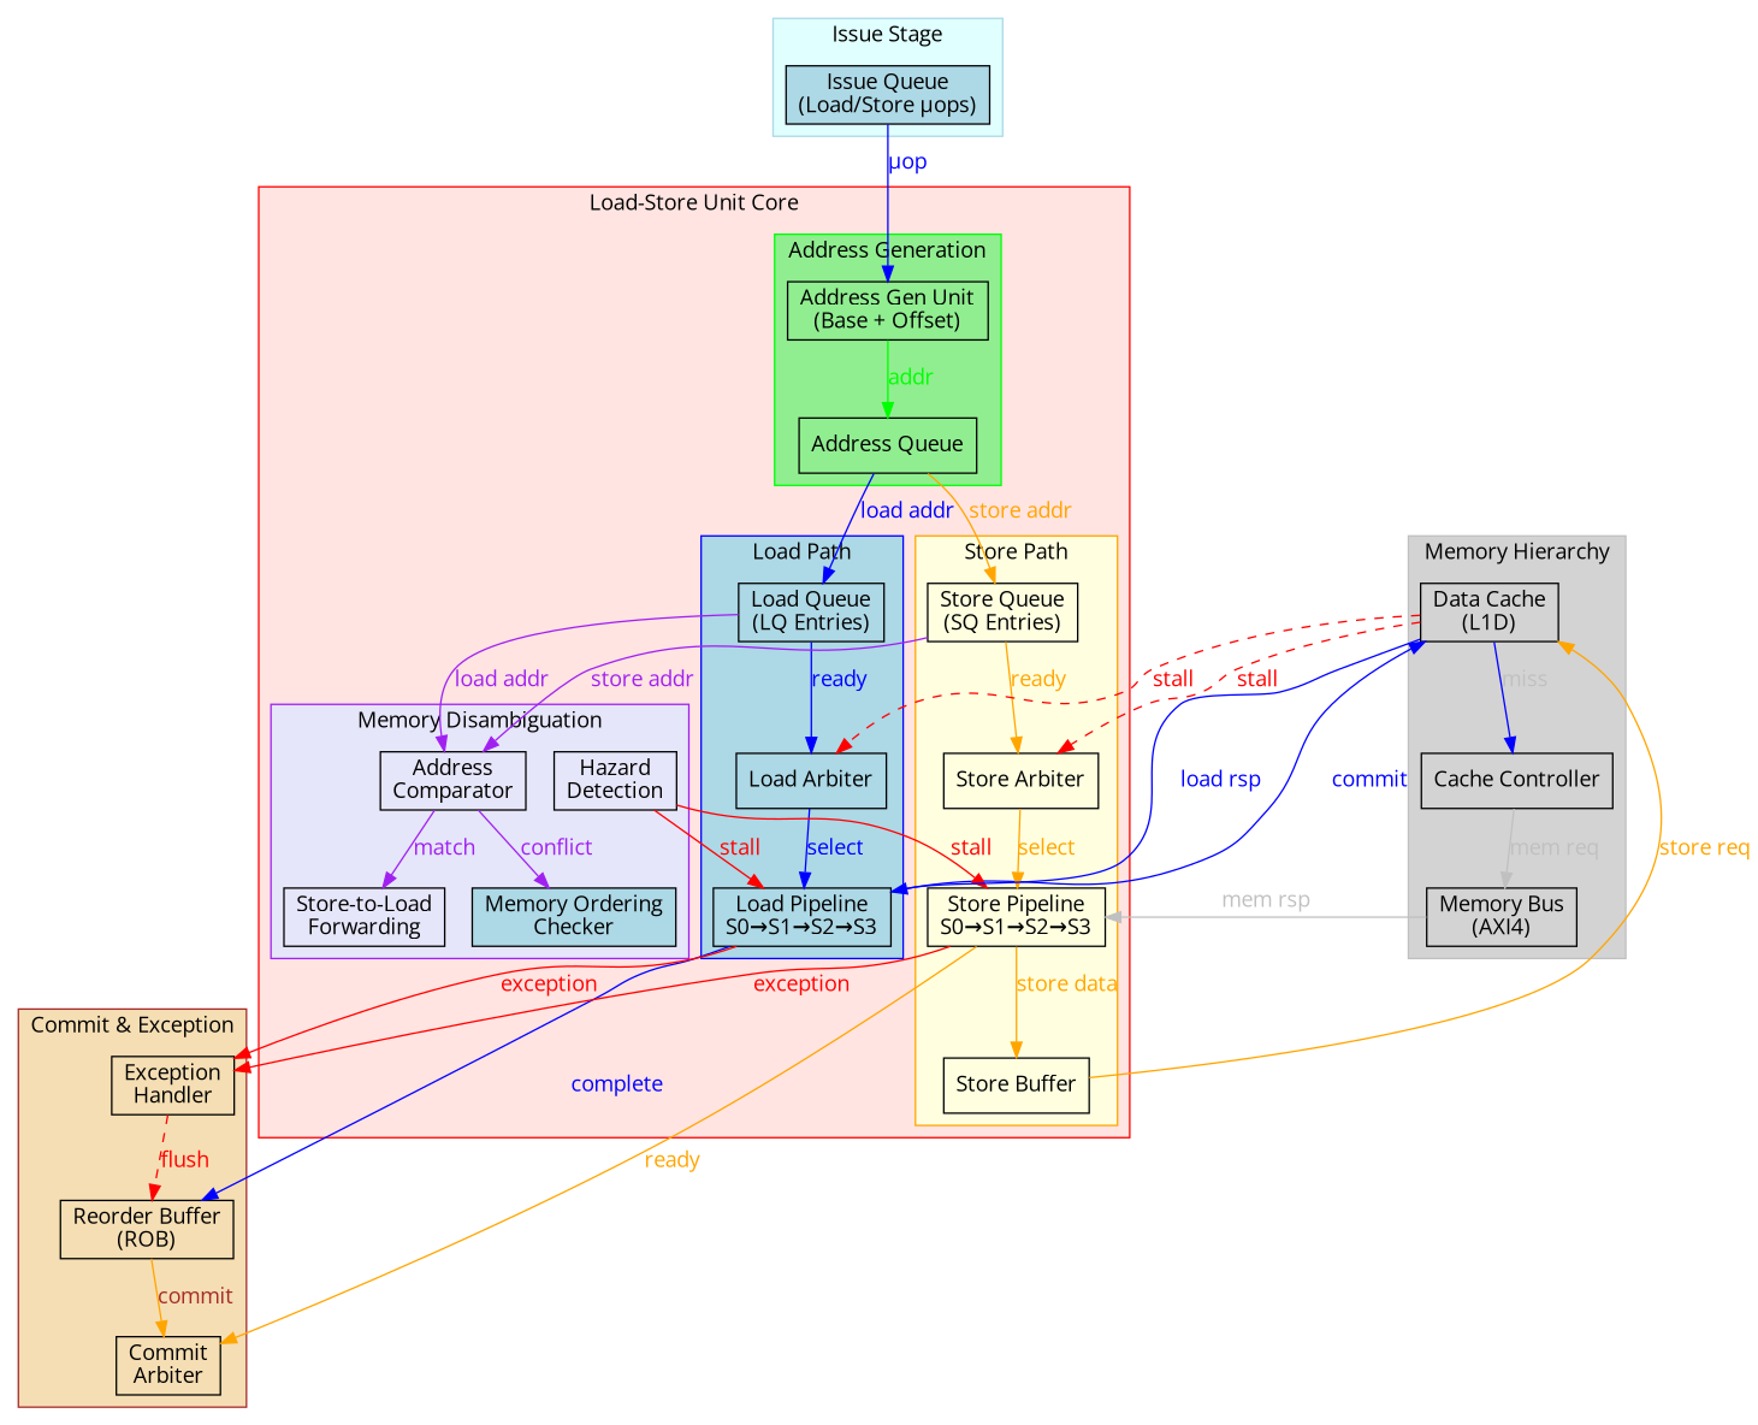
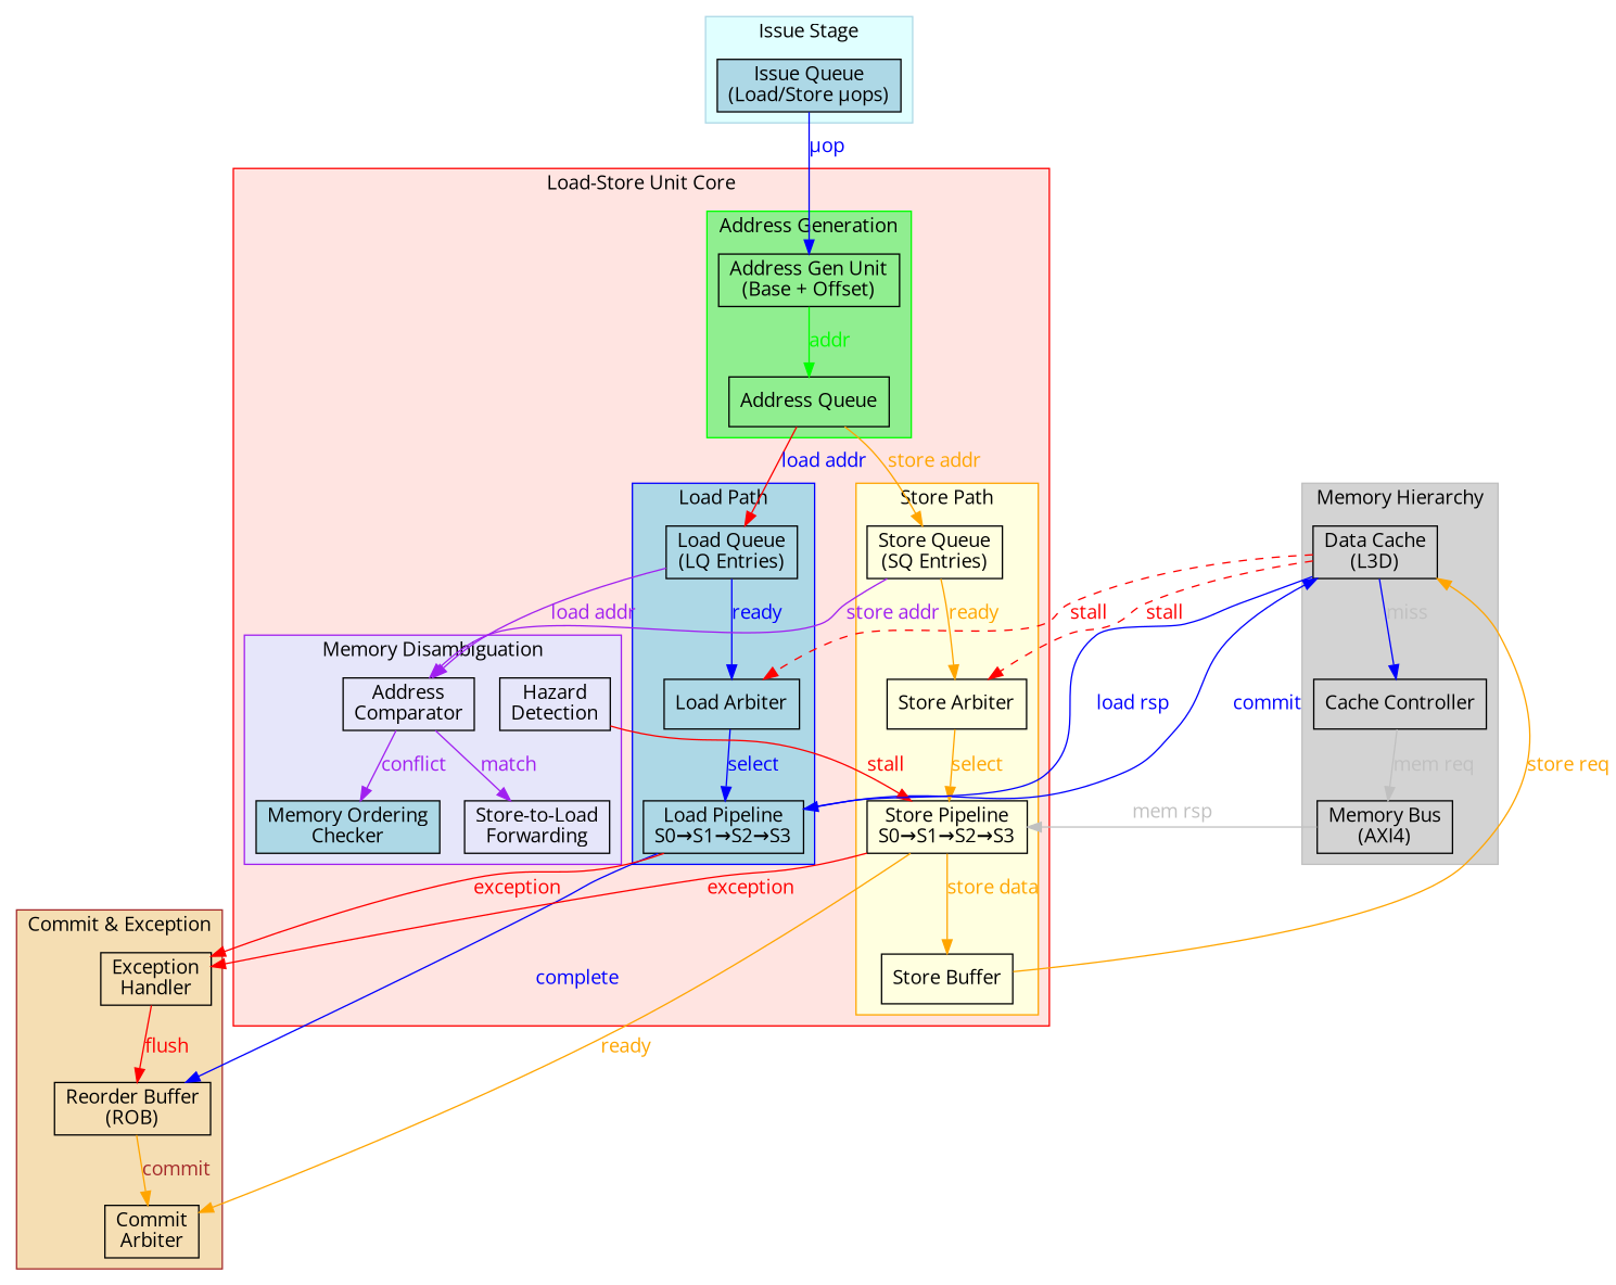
  digraph {
    compound=true
    fontname="Open Sans"
    rankdir=TB
    node [fillcolor=lightblue fontname="Open Sans" shape=box style=filled]
    edge [color=blue fontcolor=blue fontname="Open Sans"]
    n1 [label="Issue Queue\n(Load/Store μops)"]
    n2 [fillcolor=lightgreen label="Address Gen Unit\n(Base + Offset)"]
    n3 [fillcolor=lightgreen label="Address Queue"]
    n4 [label="Load Queue\n(LQ Entries)"]
    n5 [label="Load Pipeline\nS0→S1→S2→S3"]
    n6 [label="Load Arbiter"]
    n7 [fillcolor=lightyellow label="Store Queue\n(SQ Entries)"]
    n8 [fillcolor=lightyellow label="Store Pipeline\nS0→S1→S2→S3"]
    n9 [fillcolor=lightyellow label="Store Arbiter"]
    n10 [fillcolor=lightyellow label="Store Buffer"]
    n11 [fillcolor=lavender label="Address\nComparator"]
    n12 [fillcolor=lavender label="Store-to-Load\nForwarding"]
    n13 [label="Memory Ordering\nChecker"]
    n14 [fillcolor=lavender label="Hazard\nDetection"]
-   n15 [fillcolor=lightgray label="Data Cache\n(L1D)"]
+   n15 [fillcolor=lightgray label="Data Cache\n(L3D)"]
    n16 [fillcolor=lightgray label="Cache Controller"]
    n17 [fillcolor=lightgray label="Memory Bus\n(AXI4)"]
    n18 [fillcolor=wheat label="Reorder Buffer\n(ROB)"]
    n19 [fillcolor=wheat label="Exception\nHandler"]
    n20 [fillcolor=wheat label="Commit\nArbiter"]
    subgraph cluster_1 {
      color=lightblue
      fillcolor=lightcyan
      label="Issue Stage"
      style=filled
      n1
    }
    subgraph cluster_2 {
      color=red
      fillcolor=mistyrose
      label="Load-Store Unit Core"
      style=filled
      subgraph cluster_3 {
        color=green
        fillcolor=lightgreen
        label="Address Generation"
        style=filled
        n2
        n3
      }
      subgraph cluster_4 {
        color=blue
        fillcolor=lightblue
        label="Load Path"
        style=filled
        n4
        n5
        n6
      }
      subgraph cluster_5 {
        color=orange
        fillcolor=lightyellow
        label="Store Path"
        style=filled
        n7
        n8
        n9
        n10
      }
      subgraph cluster_6 {
        color=purple
        fillcolor=lavender
        label="Memory Disambiguation"
        style=filled
        n11
        n12
        n13
        n14
      }
    }
    subgraph cluster_7 {
      color=gray
      fillcolor=lightgray
      label="Memory Hierarchy"
      style=filled
      n15
      n16
      n17
    }
    subgraph cluster_8 {
      color=brown
      fillcolor=wheat
      label="Commit & Exception"
      style=filled
      n18
      n19
      n20
    }
    n1 -> n2 [label="μop"]
    n2 -> n3 [color=green fontcolor=green label=addr]
-   n3 -> n4 [label="load addr"]
+   n3 -> n4 [color=red label="load addr"]
    n3 -> n7 [color=orange fontcolor=orange label="store addr"]
    n4 -> n6 [label=ready]
    n4 -> n11 [color=purple fontcolor=purple label="load addr"]
    n5 -> n15 [label=commit]
    n5 -> n18 [label=complete]
    n5 -> n19 [color=red fontcolor=red label=exception]
    n6 -> n5 [label=select]
    n7 -> n9 [color=orange fontcolor=orange label=ready]
    n7 -> n11 [color=purple fontcolor=purple label="store addr"]
    n8 -> n10 [color=orange fontcolor=orange label="store data"]
    n8 -> n19 [color=red fontcolor=red label=exception]
    n8 -> n20 [color=orange fontcolor=orange label=ready]
    n9 -> n8 [color=orange fontcolor=orange label=select]
    n10 -> n15 [color=orange fontcolor=orange label="store req"]
    n11 -> n12 [color=purple fontcolor=purple label=match]
    n11 -> n13 [color=purple fontcolor=purple label=conflict]
-   n14 -> n5 [color=red fontcolor=red label=stall]
    n14 -> n8 [color=red fontcolor=red label=stall]
    n15 -> n5 [label="load rsp"]
    n15 -> n6 [color=red fontcolor=red label=stall style=dashed]
    n15 -> n9 [color=red fontcolor=red label=stall style=dashed]
    n15 -> n16 [fontcolor=gray label=miss]
    n16 -> n17 [color=gray fontcolor=gray label="mem req"]
    n17 -> n8 [color=gray fontcolor=gray label="mem rsp"]
    n18 -> n20 [color=orange fontcolor=brown label=commit]
-   n19 -> n18 [color=red fontcolor=red label=flush style=dashed]
+   n19 -> n18 [color=red fontcolor=red label=flush]
  }
